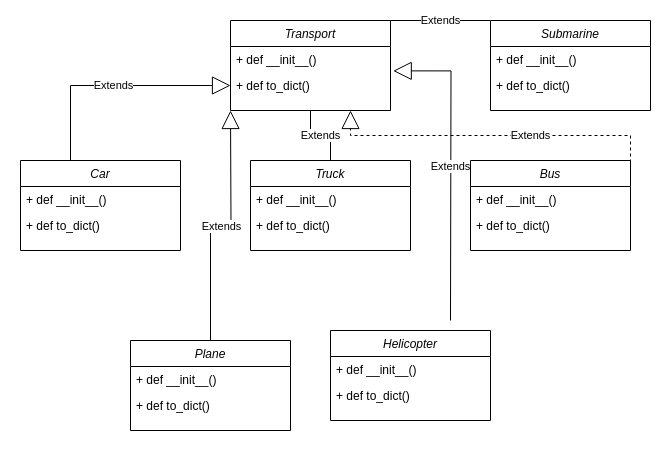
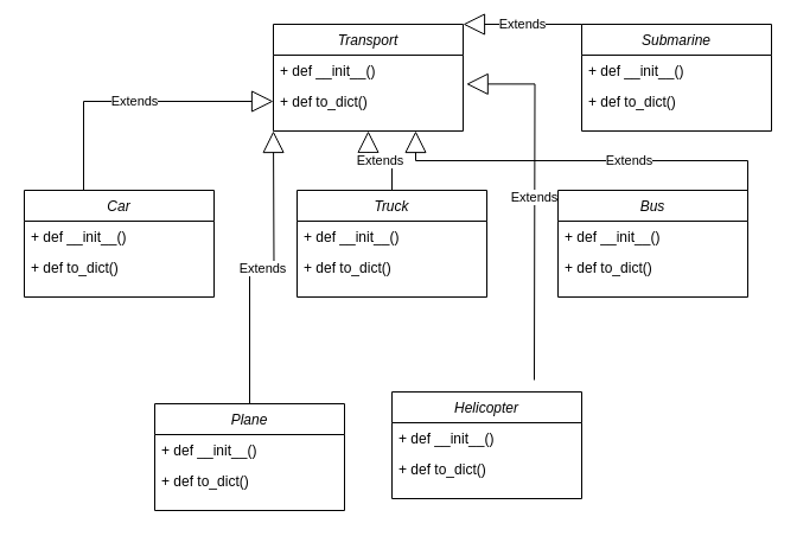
  <mxCell id="0" />
  <mxCell id="1" parent="0" />
  <mxCell id="2" value="Transport" style="swimlane;fontStyle=2;align=center;verticalAlign=top;childLayout=stackLayout;horizontal=1;startSize=26;horizontalStack=0;resizeParent=1;resizeLast=0;collapsible=1;marginBottom=0;rounded=0;shadow=0;strokeWidth=1;" parent="1" vertex="1"><mxGeometry x="230" y="20" width="160" height="90" as="geometry"><mxRectangle x="320" y="110" width="160" height="26" as="alternateBounds" /></mxGeometry></mxCell>
  <mxCell id="3" value="+ def __init__()" style="text;align=left;verticalAlign=top;spacingLeft=4;spacingRight=4;overflow=hidden;rotatable=0;points=[[0,0.5],[1,0.5]];portConstraint=eastwest;" parent="2" vertex="1"><mxGeometry y="26" width="160" height="26" as="geometry" /></mxCell>
  <mxCell id="4" value="+ def to_dict()" style="text;align=left;verticalAlign=top;spacingLeft=4;spacingRight=4;overflow=hidden;rotatable=0;points=[[0,0.5],[1,0.5]];portConstraint=eastwest;rounded=0;shadow=0;html=0;" parent="2" vertex="1"><mxGeometry y="52" width="160" height="26" as="geometry" /></mxCell>
  <mxCell id="5" value="Car" style="swimlane;fontStyle=2;align=center;verticalAlign=top;childLayout=stackLayout;horizontal=1;startSize=26;horizontalStack=0;resizeParent=1;resizeLast=0;collapsible=1;marginBottom=0;rounded=0;shadow=0;strokeWidth=1;" vertex="1" parent="1"><mxGeometry x="20" y="160" width="160" height="90" as="geometry"><mxRectangle x="320" y="110" width="160" height="26" as="alternateBounds" /></mxGeometry></mxCell>
  <mxCell id="6" value="+ def __init__()" style="text;align=left;verticalAlign=top;spacingLeft=4;spacingRight=4;overflow=hidden;rotatable=0;points=[[0,0.5],[1,0.5]];portConstraint=eastwest;" vertex="1" parent="5"><mxGeometry y="26" width="160" height="26" as="geometry" /></mxCell>
  <mxCell id="7" value="+ def to_dict()" style="text;align=left;verticalAlign=top;spacingLeft=4;spacingRight=4;overflow=hidden;rotatable=0;points=[[0,0.5],[1,0.5]];portConstraint=eastwest;rounded=0;shadow=0;html=0;" vertex="1" parent="5"><mxGeometry y="52" width="160" height="26" as="geometry" /></mxCell>
  <mxCell id="8" value="Truck" style="swimlane;fontStyle=2;align=center;verticalAlign=top;childLayout=stackLayout;horizontal=1;startSize=26;horizontalStack=0;resizeParent=1;resizeLast=0;collapsible=1;marginBottom=0;rounded=0;shadow=0;strokeWidth=1;" vertex="1" parent="1"><mxGeometry x="250" y="160" width="160" height="90" as="geometry"><mxRectangle x="320" y="110" width="160" height="26" as="alternateBounds" /></mxGeometry></mxCell>
  <mxCell id="9" value="+ def __init__()" style="text;align=left;verticalAlign=top;spacingLeft=4;spacingRight=4;overflow=hidden;rotatable=0;points=[[0,0.5],[1,0.5]];portConstraint=eastwest;" vertex="1" parent="8"><mxGeometry y="26" width="160" height="26" as="geometry" /></mxCell>
  <mxCell id="10" value="+ def to_dict()" style="text;align=left;verticalAlign=top;spacingLeft=4;spacingRight=4;overflow=hidden;rotatable=0;points=[[0,0.5],[1,0.5]];portConstraint=eastwest;rounded=0;shadow=0;html=0;" vertex="1" parent="8"><mxGeometry y="52" width="160" height="26" as="geometry" /></mxCell>
  <mxCell id="11" value="Bus" style="swimlane;fontStyle=2;align=center;verticalAlign=top;childLayout=stackLayout;horizontal=1;startSize=26;horizontalStack=0;resizeParent=1;resizeLast=0;collapsible=1;marginBottom=0;rounded=0;shadow=0;strokeWidth=1;" vertex="1" parent="1"><mxGeometry x="470" y="160" width="160" height="90" as="geometry"><mxRectangle x="320" y="110" width="160" height="26" as="alternateBounds" /></mxGeometry></mxCell>
  <mxCell id="12" value="+ def __init__()" style="text;align=left;verticalAlign=top;spacingLeft=4;spacingRight=4;overflow=hidden;rotatable=0;points=[[0,0.5],[1,0.5]];portConstraint=eastwest;" vertex="1" parent="11"><mxGeometry y="26" width="160" height="26" as="geometry" /></mxCell>
  <mxCell id="13" value="+ def to_dict()" style="text;align=left;verticalAlign=top;spacingLeft=4;spacingRight=4;overflow=hidden;rotatable=0;points=[[0,0.5],[1,0.5]];portConstraint=eastwest;rounded=0;shadow=0;html=0;" vertex="1" parent="11"><mxGeometry y="52" width="160" height="26" as="geometry" /></mxCell>
  <mxCell id="14" value="Plane" style="swimlane;fontStyle=2;align=center;verticalAlign=top;childLayout=stackLayout;horizontal=1;startSize=26;horizontalStack=0;resizeParent=1;resizeLast=0;collapsible=1;marginBottom=0;rounded=0;shadow=0;strokeWidth=1;" vertex="1" parent="1"><mxGeometry x="130" y="340" width="160" height="90" as="geometry"><mxRectangle x="320" y="110" width="160" height="26" as="alternateBounds" /></mxGeometry></mxCell>
  <mxCell id="15" value="+ def __init__()" style="text;align=left;verticalAlign=top;spacingLeft=4;spacingRight=4;overflow=hidden;rotatable=0;points=[[0,0.5],[1,0.5]];portConstraint=eastwest;" vertex="1" parent="14"><mxGeometry y="26" width="160" height="26" as="geometry" /></mxCell>
  <mxCell id="16" value="+ def to_dict()" style="text;align=left;verticalAlign=top;spacingLeft=4;spacingRight=4;overflow=hidden;rotatable=0;points=[[0,0.5],[1,0.5]];portConstraint=eastwest;rounded=0;shadow=0;html=0;" vertex="1" parent="14"><mxGeometry y="52" width="160" height="26" as="geometry" /></mxCell>
  <mxCell id="17" value="Helicopter" style="swimlane;fontStyle=2;align=center;verticalAlign=top;childLayout=stackLayout;horizontal=1;startSize=26;horizontalStack=0;resizeParent=1;resizeLast=0;collapsible=1;marginBottom=0;rounded=0;shadow=0;strokeWidth=1;" vertex="1" parent="1"><mxGeometry x="330" y="330" width="160" height="90" as="geometry"><mxRectangle x="320" y="110" width="160" height="26" as="alternateBounds" /></mxGeometry></mxCell>
  <mxCell id="18" value="+ def __init__()" style="text;align=left;verticalAlign=top;spacingLeft=4;spacingRight=4;overflow=hidden;rotatable=0;points=[[0,0.5],[1,0.5]];portConstraint=eastwest;" vertex="1" parent="17"><mxGeometry y="26" width="160" height="26" as="geometry" /></mxCell>
  <mxCell id="19" value="+ def to_dict()" style="text;align=left;verticalAlign=top;spacingLeft=4;spacingRight=4;overflow=hidden;rotatable=0;points=[[0,0.5],[1,0.5]];portConstraint=eastwest;rounded=0;shadow=0;html=0;" vertex="1" parent="17"><mxGeometry y="52" width="160" height="26" as="geometry" /></mxCell>
  <mxCell id="20" value="Submarine" style="swimlane;fontStyle=2;align=center;verticalAlign=top;childLayout=stackLayout;horizontal=1;startSize=26;horizontalStack=0;resizeParent=1;resizeLast=0;collapsible=1;marginBottom=0;rounded=0;shadow=0;strokeWidth=1;" vertex="1" parent="1"><mxGeometry x="490" y="20" width="160" height="90" as="geometry"><mxRectangle x="320" y="110" width="160" height="26" as="alternateBounds" /></mxGeometry></mxCell>
  <mxCell id="21" value="+ def __init__()" style="text;align=left;verticalAlign=top;spacingLeft=4;spacingRight=4;overflow=hidden;rotatable=0;points=[[0,0.5],[1,0.5]];portConstraint=eastwest;" vertex="1" parent="20"><mxGeometry y="26" width="160" height="26" as="geometry" /></mxCell>
  <mxCell id="22" value="+ def to_dict()" style="text;align=left;verticalAlign=top;spacingLeft=4;spacingRight=4;overflow=hidden;rotatable=0;points=[[0,0.5],[1,0.5]];portConstraint=eastwest;rounded=0;shadow=0;html=0;" vertex="1" parent="20"><mxGeometry y="52" width="160" height="26" as="geometry" /></mxCell>
  <mxCell id="23" value="Extends" style="endArrow=block;endSize=16;endFill=0;html=1;rounded=0;exitX=0.5;exitY=0;exitDx=0;exitDy=0;edgeStyle=orthogonalEdgeStyle;" edge="1" parent="1" source="14"><mxGeometry width="160" relative="1" as="geometry"><mxPoint x="150" y="280" as="sourcePoint" /><mxPoint x="230" y="110" as="targetPoint" /></mxGeometry></mxCell>
  <mxCell id="24" value="Extends" style="endArrow=block;endSize=16;endFill=0;html=1;rounded=0;exitX=0.5;exitY=0;exitDx=0;exitDy=0;edgeStyle=orthogonalEdgeStyle;entryX=0;entryY=0.5;entryDx=0;entryDy=0;" edge="1" parent="1" target="4"><mxGeometry width="160" relative="1" as="geometry"><mxPoint x="70" y="160" as="sourcePoint" /><mxPoint x="200" y="109" as="targetPoint" /><Array as="points"><mxPoint x="70" y="85" /></Array></mxGeometry></mxCell>
- <mxCell id="25" value="Extends" style="endArrow=none;endSize=16;endFill=0;html=1;rounded=0;entryX=0.5;entryY=1;entryDx=0;entryDy=0;exitX=0.5;exitY=0;exitDx=0;exitDy=0;edgeStyle=orthogonalEdgeStyle;" edge="1" parent="1" source="8" target="2"><mxGeometry width="160" relative="1" as="geometry"><mxPoint x="240" y="150" as="sourcePoint" /><mxPoint x="400" y="150" as="targetPoint" /></mxGeometry></mxCell>
- <mxCell id="26" value="Extends" style="endArrow=none;endSize=16;endFill=0;html=1;rounded=0;entryX=1;entryY=0;entryDx=0;entryDy=0;exitX=0;exitY=0;exitDx=0;exitDy=0;" edge="1" parent="1" source="20" target="2"><mxGeometry width="160" relative="1" as="geometry"><mxPoint x="370" y="10" as="sourcePoint" /><mxPoint x="530" y="10" as="targetPoint" /></mxGeometry></mxCell>
+ <mxCell id="25" value="Extends" style="endArrow=block;endSize=16;endFill=0;html=1;rounded=0;entryX=0.5;entryY=1;entryDx=0;entryDy=0;exitX=0.5;exitY=0;exitDx=0;exitDy=0;edgeStyle=orthogonalEdgeStyle;" edge="1" parent="1" source="8" target="2"><mxGeometry width="160" relative="1" as="geometry"><mxPoint x="240" y="150" as="sourcePoint" /><mxPoint x="400" y="150" as="targetPoint" /></mxGeometry></mxCell>
+ <mxCell id="26" value="Extends" style="endArrow=block;endSize=16;endFill=0;html=1;rounded=0;entryX=1;entryY=0;entryDx=0;entryDy=0;exitX=0;exitY=0;exitDx=0;exitDy=0;" edge="1" parent="1" source="20" target="2"><mxGeometry width="160" relative="1" as="geometry"><mxPoint x="370" y="10" as="sourcePoint" /><mxPoint x="530" y="10" as="targetPoint" /></mxGeometry></mxCell>
  <mxCell id="27" value="Extends" style="endArrow=block;endSize=16;endFill=0;html=1;rounded=0;entryX=1.017;entryY=-0.062;entryDx=0;entryDy=0;edgeStyle=orthogonalEdgeStyle;entryPerimeter=0;" edge="1" parent="1" target="4"><mxGeometry width="160" relative="1" as="geometry"><mxPoint x="450" y="320" as="sourcePoint" /><mxPoint x="430.25" y="109.5" as="targetPoint" /><mxPoint as="offset" /></mxGeometry></mxCell>
- <mxCell id="28" value="Extends" style="endArrow=block;endSize=16;endFill=0;html=1;rounded=0;edgeStyle=orthogonalEdgeStyle;entryX=0.75;entryY=1;entryDx=0;entryDy=0;exitX=0.5;exitY=0;exitDx=0;exitDy=0;dashed=1;" edge="1" parent="1" source="11" target="2"><mxGeometry width="160" relative="1" as="geometry"><mxPoint x="450" y="140" as="sourcePoint" /><mxPoint x="610" y="140" as="targetPoint" /><Array as="points"><mxPoint x="630" y="160" /><mxPoint x="630" y="135" /><mxPoint x="350" y="135" /></Array></mxGeometry></mxCell>
+ <mxCell id="28" value="Extends" style="endArrow=block;endSize=16;endFill=0;html=1;rounded=0;edgeStyle=orthogonalEdgeStyle;entryX=0.75;entryY=1;entryDx=0;entryDy=0;exitX=0.5;exitY=0;exitDx=0;exitDy=0;" edge="1" parent="1" source="11" target="2"><mxGeometry width="160" relative="1" as="geometry"><mxPoint x="450" y="140" as="sourcePoint" /><mxPoint x="610" y="140" as="targetPoint" /><Array as="points"><mxPoint x="630" y="160" /><mxPoint x="630" y="135" /><mxPoint x="350" y="135" /></Array></mxGeometry></mxCell>
